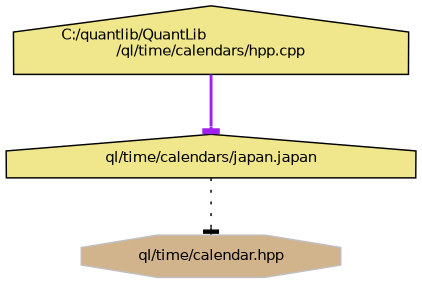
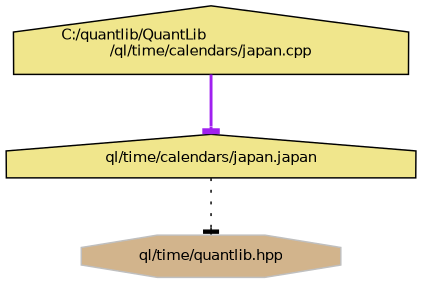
  digraph {
    node [color=black fillcolor=khaki fontname=Helvetica fontsize=10 shape=house style=filled]
    edge [arrowhead=tee fontname=Helvetica fontsize=10 labelfontname=Helvetica labelfontsize=10]
-   n1 [fontcolor=black height=0.2 label="C:/quantlib/QuantLib\l/ql/time/calendars/hpp.cpp" width=0.4]
+   n1 [fontcolor=black height=0.2 label="C:/quantlib/QuantLib\l/ql/time/calendars/japan.cpp" width=0.4]
    n2 [height=0.2 label="ql/time/calendars/japan.japan" width=0.4]
-   n3 [color=grey75 fillcolor=tan height=0.2 label="ql/time/calendar.hpp" shape=octagon width=0.4]
+   n3 [color=grey75 fillcolor=tan height=0.2 label="ql/time/quantlib.hpp" shape=octagon width=0.4]
    n1 -> n2 [color=purple style=bold]
    n2 -> n3 [color=black style=dotted]
  }
